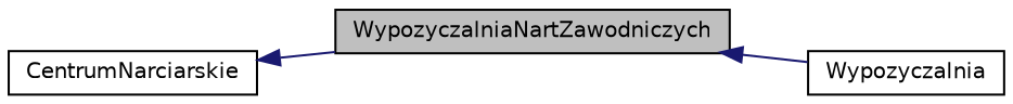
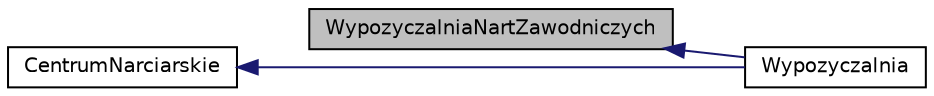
  digraph {
    rankdir=LR
    node [color=black fillcolor=white fontname=Helvetica fontsize=10 shape=record style=filled]
    edge [color=midnightblue dir=back fontname=Helvetica fontsize=10 labelfontname=Helvetica labelfontsize=10 style=solid]
    n1 [fillcolor=grey75 fontcolor=black height=0.2 label=WypozyczalniaNartZawodniczych width=0.4]
    n2 [height=0.2 label=Wypozyczalnia width=0.4]
    n3 [height=0.2 label=CentrumNarciarskie width=0.4]
    n1 -> n2
-   n3 -> n1
+   n3 -> n2
  }
